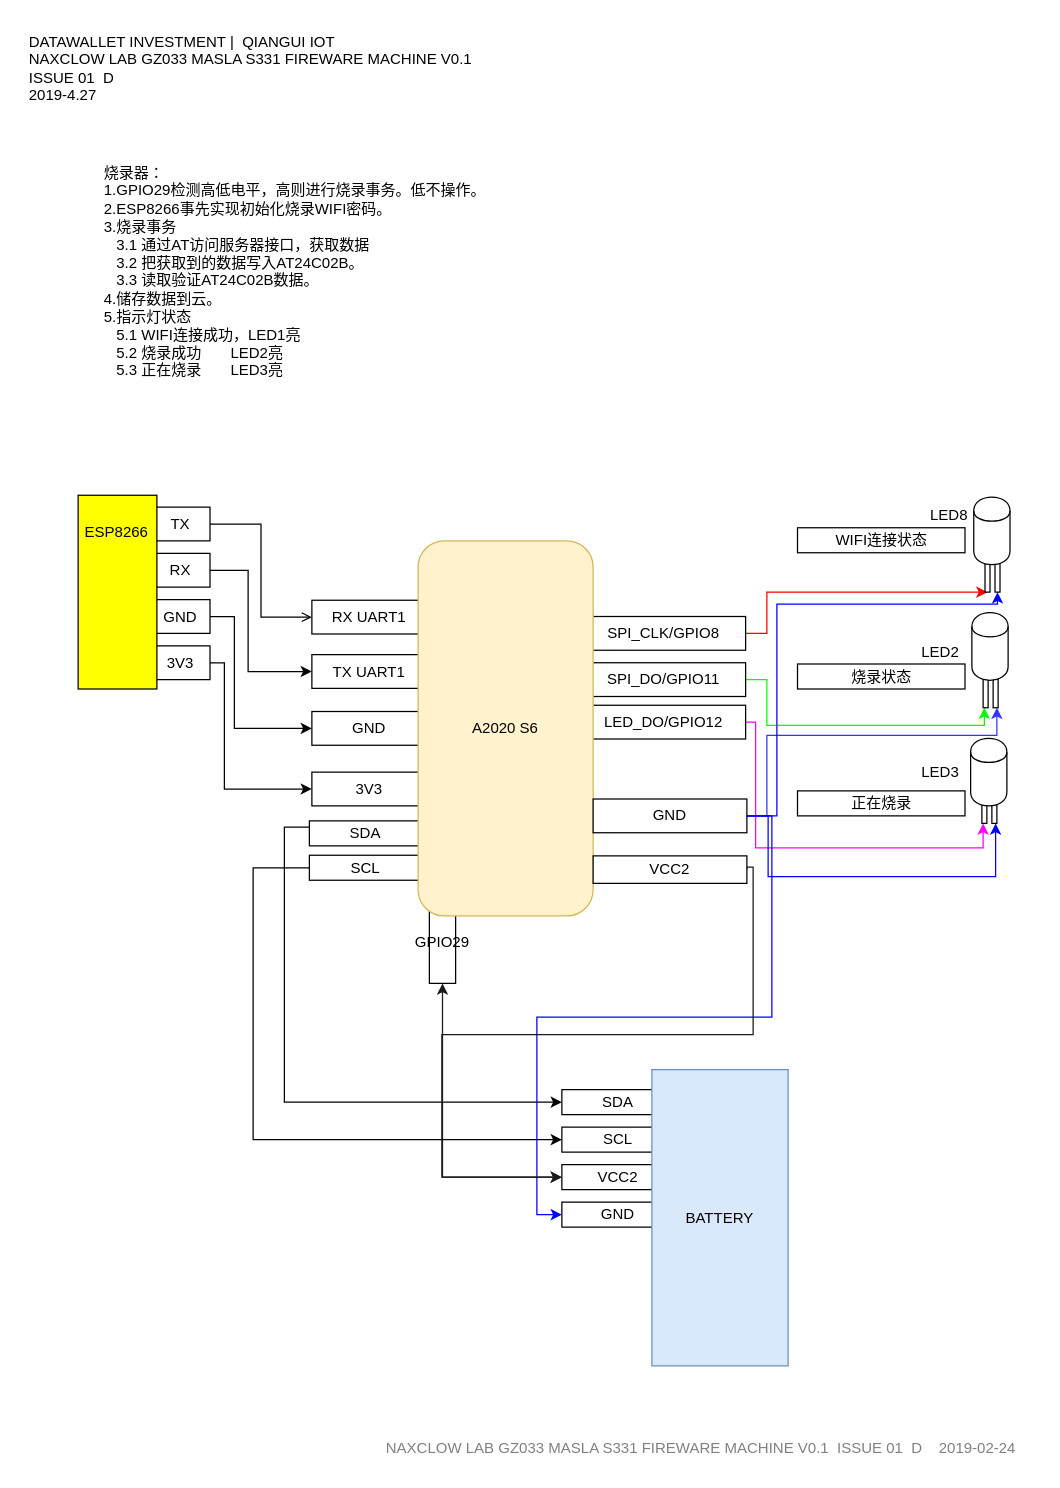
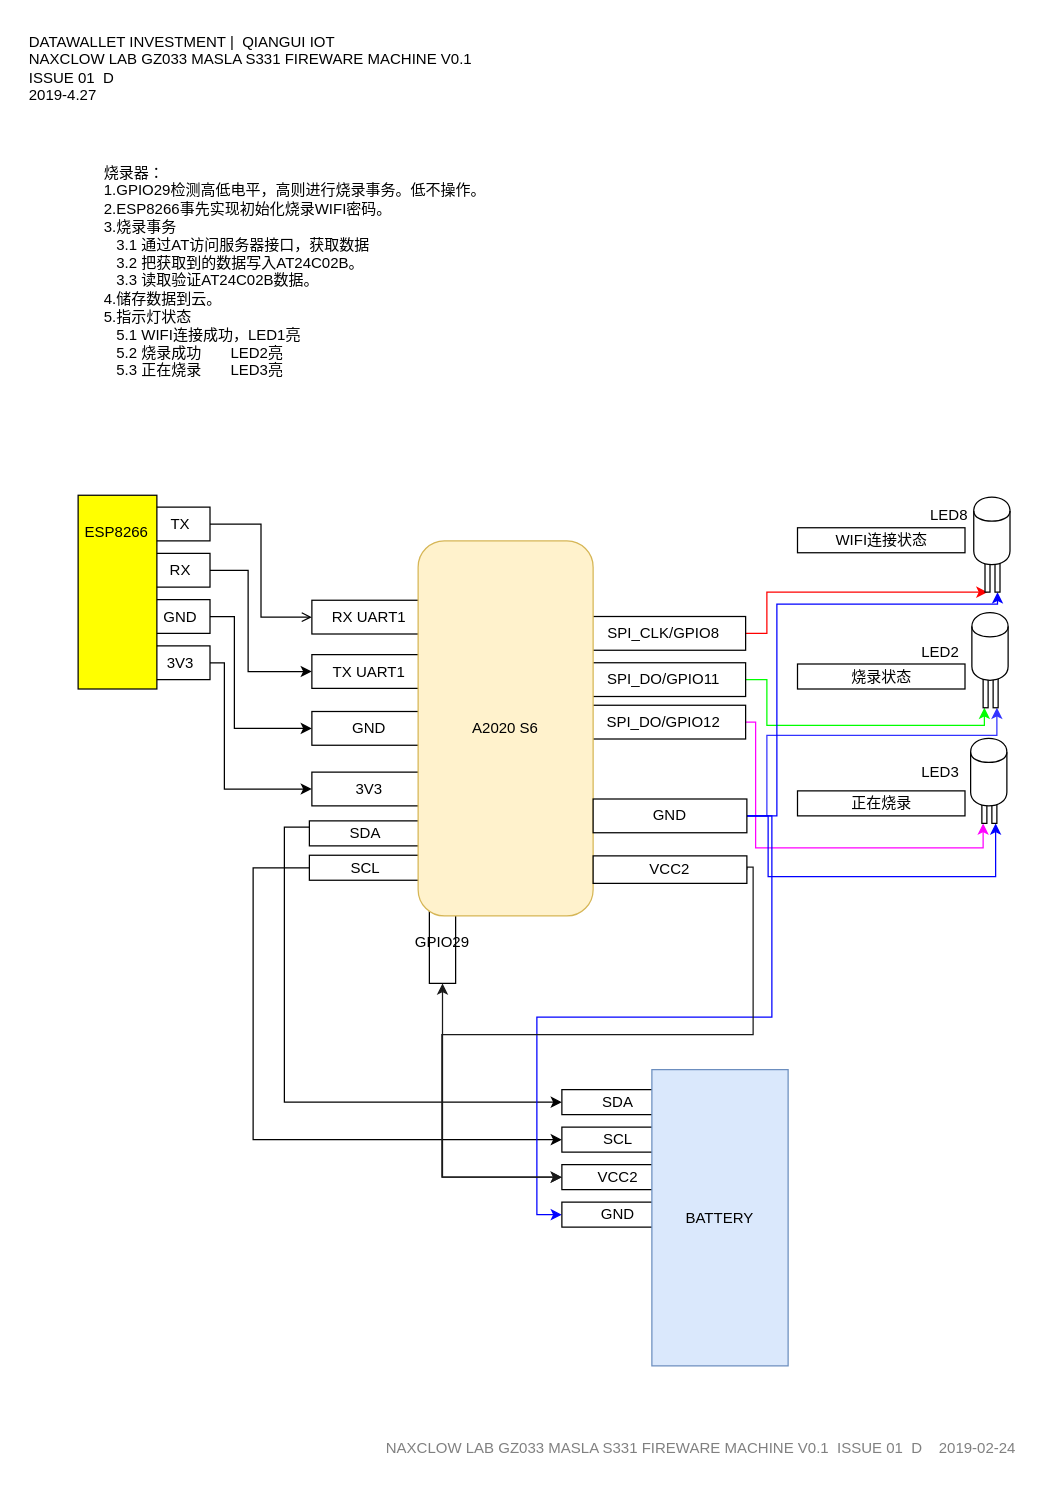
  <mxCell id="0" />
  <mxCell id="1" parent="0" />
  <mxCell id="2" value="GPIO29" style="rounded=0;whiteSpace=wrap;html=1;" vertex="1" parent="1"><mxGeometry x="343" y="720" width="21" height="66" as="geometry" /></mxCell>
  <mxCell id="3" style="edgeStyle=orthogonalEdgeStyle;rounded=0;orthogonalLoop=1;jettySize=auto;html=1;exitX=0;exitY=0.25;exitDx=0;exitDy=0;entryX=0;entryY=0.5;entryDx=0;entryDy=0;strokeColor=#000000;" edge="1" parent="1" source="4" target="50"><mxGeometry relative="1" as="geometry" /></mxCell>
  <mxCell id="4" value="SDA" style="rounded=0;whiteSpace=wrap;html=1;" vertex="1" parent="1"><mxGeometry x="247" y="656" width="90" height="20" as="geometry" /></mxCell>
  <mxCell id="5" style="edgeStyle=orthogonalEdgeStyle;rounded=0;orthogonalLoop=1;jettySize=auto;html=1;exitX=0;exitY=0.5;exitDx=0;exitDy=0;entryX=0;entryY=0.5;entryDx=0;entryDy=0;strokeColor=#000000;" edge="1" parent="1" source="6" target="51"><mxGeometry relative="1" as="geometry"><Array as="points"><mxPoint x="202" y="694" /><mxPoint x="202" y="911" /></Array></mxGeometry></mxCell>
  <mxCell id="6" value="SCL" style="rounded=0;whiteSpace=wrap;html=1;" vertex="1" parent="1"><mxGeometry x="247" y="683.5" width="90" height="20" as="geometry" /></mxCell>
  <mxCell id="7" style="edgeStyle=orthogonalEdgeStyle;rounded=0;orthogonalLoop=1;jettySize=auto;html=1;exitX=1;exitY=0.5;exitDx=0;exitDy=0;entryX=0;entryY=0.5;entryDx=0;entryDy=0;endArrow=open;" parent="1" source="8" target="15" edge="1"><mxGeometry relative="1" as="geometry" /></mxCell>
  <mxCell id="8" value="TX" style="rounded=0;whiteSpace=wrap;html=1;" parent="1" vertex="1"><mxGeometry x="119.5" y="405" width="48" height="27" as="geometry" /></mxCell>
  <mxCell id="9" style="edgeStyle=orthogonalEdgeStyle;rounded=0;orthogonalLoop=1;jettySize=auto;html=1;exitX=1;exitY=0.5;exitDx=0;exitDy=0;entryX=0;entryY=0.5;entryDx=0;entryDy=0;" parent="1" source="10" target="16" edge="1"><mxGeometry relative="1" as="geometry"><Array as="points"><mxPoint x="198" y="455.5" /><mxPoint x="198" y="536.5" /></Array></mxGeometry></mxCell>
  <mxCell id="10" value="RX" style="rounded=0;whiteSpace=wrap;html=1;" parent="1" vertex="1"><mxGeometry x="119.5" y="442" width="48" height="27" as="geometry" /></mxCell>
  <mxCell id="11" style="edgeStyle=orthogonalEdgeStyle;rounded=0;orthogonalLoop=1;jettySize=auto;html=1;exitX=1;exitY=0.5;exitDx=0;exitDy=0;entryX=0;entryY=0.5;entryDx=0;entryDy=0;" parent="1" source="12" target="18" edge="1"><mxGeometry relative="1" as="geometry"><Array as="points"><mxPoint x="187" y="492.5" /><mxPoint x="187" y="582.5" /></Array></mxGeometry></mxCell>
  <mxCell id="12" value="GND" style="rounded=0;whiteSpace=wrap;html=1;" parent="1" vertex="1"><mxGeometry x="119.5" y="479" width="48" height="27" as="geometry" /></mxCell>
  <mxCell id="13" style="edgeStyle=orthogonalEdgeStyle;rounded=0;orthogonalLoop=1;jettySize=auto;html=1;exitX=1;exitY=0.5;exitDx=0;exitDy=0;entryX=0;entryY=0.5;entryDx=0;entryDy=0;" parent="1" source="14" target="17" edge="1"><mxGeometry relative="1" as="geometry"><Array as="points"><mxPoint x="179" y="529.5" /><mxPoint x="179" y="630.5" /></Array></mxGeometry></mxCell>
  <mxCell id="14" value="3V3" style="rounded=0;whiteSpace=wrap;html=1;" parent="1" vertex="1"><mxGeometry x="119.5" y="516" width="48" height="27" as="geometry" /></mxCell>
  <mxCell id="15" value="RX UART1" style="rounded=0;whiteSpace=wrap;html=1;" parent="1" vertex="1"><mxGeometry x="249" y="479.5" width="92" height="27" as="geometry" /></mxCell>
  <mxCell id="16" value="TX UART1" style="rounded=0;whiteSpace=wrap;html=1;" parent="1" vertex="1"><mxGeometry x="249" y="523" width="92" height="27" as="geometry" /></mxCell>
  <mxCell id="17" value="3V3" style="rounded=0;whiteSpace=wrap;html=1;" parent="1" vertex="1"><mxGeometry x="249" y="617" width="92" height="27" as="geometry" /></mxCell>
  <mxCell id="18" value="GND" style="rounded=0;whiteSpace=wrap;html=1;" parent="1" vertex="1"><mxGeometry x="249" y="568.5" width="92" height="27" as="geometry" /></mxCell>
  <mxCell id="19" value="" style="rounded=0;whiteSpace=wrap;html=1;fillColor=#FFFF00;" parent="1" vertex="1"><mxGeometry x="62" y="395.5" width="63" height="155" as="geometry" /></mxCell>
  <mxCell id="20" value="ESP8266&lt;br&gt;&lt;br&gt;" style="text;html=1;strokeColor=none;fillColor=none;align=center;verticalAlign=middle;whiteSpace=wrap;rounded=0;" parent="1" vertex="1"><mxGeometry x="61" y="411.5" width="64" height="41" as="geometry" /></mxCell>
  <mxCell id="21" style="edgeStyle=orthogonalEdgeStyle;rounded=0;orthogonalLoop=1;jettySize=auto;html=1;exitX=1;exitY=0.5;exitDx=0;exitDy=0;entryX=0.25;entryY=1;entryDx=0;entryDy=0;strokeColor=#00FF00;" parent="1" source="22" target="36" edge="1"><mxGeometry relative="1" as="geometry"><Array as="points"><mxPoint x="613" y="543.5" /><mxPoint x="613" y="579.5" /><mxPoint x="787" y="579.5" /></Array></mxGeometry></mxCell>
  <mxCell id="22" value="SPI_DO/GPIO11" style="rounded=0;whiteSpace=wrap;html=1;" parent="1" vertex="1"><mxGeometry x="465" y="529.5" width="131" height="27" as="geometry" /></mxCell>
  <mxCell id="23" style="edgeStyle=orthogonalEdgeStyle;rounded=0;orthogonalLoop=1;jettySize=auto;html=1;exitX=1;exitY=0.5;exitDx=0;exitDy=0;entryX=0.25;entryY=1;entryDx=0;entryDy=0;strokeColor=#FF00FF;" parent="1" source="24" target="33" edge="1"><mxGeometry relative="1" as="geometry"><Array as="points"><mxPoint x="604" y="577.5" /><mxPoint x="604" y="677.5" /><mxPoint x="786" y="677.5" /></Array></mxGeometry></mxCell>
- <mxCell id="24" value="LED_DO/GPIO12" style="rounded=0;whiteSpace=wrap;html=1;" parent="1" vertex="1"><mxGeometry x="465" y="563.5" width="131" height="27" as="geometry" /></mxCell>
+ <mxCell id="24" value="SPI_DO/GPIO12" style="rounded=0;whiteSpace=wrap;html=1;" parent="1" vertex="1"><mxGeometry x="465" y="563.5" width="131" height="27" as="geometry" /></mxCell>
  <mxCell id="25" style="edgeStyle=orthogonalEdgeStyle;rounded=0;orthogonalLoop=1;jettySize=auto;html=1;exitX=1;exitY=0.5;exitDx=0;exitDy=0;entryX=0.5;entryY=1;entryDx=0;entryDy=0;strokeColor=#FF0000;" parent="1" source="26" target="39" edge="1"><mxGeometry relative="1" as="geometry"><Array as="points"><mxPoint x="613" y="506.5" /><mxPoint x="613" y="472.5" /></Array></mxGeometry></mxCell>
  <mxCell id="26" value="SPI_CLK/GPIO8" style="rounded=0;whiteSpace=wrap;html=1;" parent="1" vertex="1"><mxGeometry x="465" y="492.5" width="131" height="27" as="geometry" /></mxCell>
  <mxCell id="27" value="A2020 S6" style="rounded=1;whiteSpace=wrap;html=1;fillColor=#fff2cc;strokeColor=#d6b656;" parent="1" vertex="1"><mxGeometry x="334" y="432" width="140" height="300" as="geometry" /></mxCell>
  <mxCell id="28" style="edgeStyle=orthogonalEdgeStyle;rounded=0;orthogonalLoop=1;jettySize=auto;html=1;exitX=1;exitY=0.5;exitDx=0;exitDy=0;entryX=0.75;entryY=1;entryDx=0;entryDy=0;strokeColor=#0000FF;" parent="1" source="32" target="34" edge="1"><mxGeometry relative="1" as="geometry"><Array as="points"><mxPoint x="614" y="651.5" /><mxPoint x="614" y="700.5" /><mxPoint x="796" y="700.5" /></Array></mxGeometry></mxCell>
  <mxCell id="29" style="edgeStyle=orthogonalEdgeStyle;rounded=0;orthogonalLoop=1;jettySize=auto;html=1;exitX=1;exitY=0.5;exitDx=0;exitDy=0;entryX=0.75;entryY=1;entryDx=0;entryDy=0;strokeColor=#3333FF;" parent="1" source="32" target="37" edge="1"><mxGeometry relative="1" as="geometry"><Array as="points"><mxPoint x="613" y="651.5" /><mxPoint x="613" y="587.5" /><mxPoint x="797" y="587.5" /></Array></mxGeometry></mxCell>
  <mxCell id="30" style="edgeStyle=orthogonalEdgeStyle;rounded=0;orthogonalLoop=1;jettySize=auto;html=1;exitX=1;exitY=0.5;exitDx=0;exitDy=0;entryX=0.5;entryY=1;entryDx=0;entryDy=0;strokeColor=#0000FF;" parent="1" source="32" target="40" edge="1"><mxGeometry relative="1" as="geometry"><Array as="points"><mxPoint x="621" y="651.5" /><mxPoint x="621" y="482.5" /><mxPoint x="797" y="482.5" /></Array></mxGeometry></mxCell>
  <mxCell id="31" style="edgeStyle=orthogonalEdgeStyle;rounded=0;orthogonalLoop=1;jettySize=auto;html=1;exitX=1;exitY=0.5;exitDx=0;exitDy=0;entryX=0;entryY=0.5;entryDx=0;entryDy=0;strokeColor=#0000FF;" edge="1" parent="1" source="32" target="54"><mxGeometry relative="1" as="geometry"><Array as="points"><mxPoint x="617" y="652" /><mxPoint x="617" y="813" /><mxPoint x="429" y="813" /><mxPoint x="429" y="971" /></Array></mxGeometry></mxCell>
  <mxCell id="32" value="GND" style="rounded=0;whiteSpace=wrap;html=1;" parent="1" vertex="1"><mxGeometry x="474" y="638.5" width="123" height="27" as="geometry" /></mxCell>
  <mxCell id="33" value="" style="rounded=0;whiteSpace=wrap;html=1;" parent="1" vertex="1"><mxGeometry x="785" y="623" width="4" height="35" as="geometry" /></mxCell>
  <mxCell id="34" value="" style="rounded=0;whiteSpace=wrap;html=1;" parent="1" vertex="1"><mxGeometry x="793" y="623" width="4" height="35" as="geometry" /></mxCell>
  <mxCell id="35" value="" style="shape=cylinder;whiteSpace=wrap;html=1;boundedLbl=1;backgroundOutline=1;" parent="1" vertex="1"><mxGeometry x="776" y="590" width="29" height="54" as="geometry" /></mxCell>
  <mxCell id="36" value="" style="rounded=0;whiteSpace=wrap;html=1;" parent="1" vertex="1"><mxGeometry x="786" y="530.5" width="4" height="35" as="geometry" /></mxCell>
  <mxCell id="37" value="" style="rounded=0;whiteSpace=wrap;html=1;" parent="1" vertex="1"><mxGeometry x="794" y="530.5" width="4" height="35" as="geometry" /></mxCell>
  <mxCell id="38" value="" style="shape=cylinder;whiteSpace=wrap;html=1;boundedLbl=1;backgroundOutline=1;" parent="1" vertex="1"><mxGeometry x="777" y="489.5" width="29" height="54" as="geometry" /></mxCell>
  <mxCell id="39" value="" style="rounded=0;whiteSpace=wrap;html=1;" parent="1" vertex="1"><mxGeometry x="787.5" y="438" width="4" height="35" as="geometry" /></mxCell>
  <mxCell id="40" value="" style="rounded=0;whiteSpace=wrap;html=1;" parent="1" vertex="1"><mxGeometry x="795.5" y="438" width="4" height="35" as="geometry" /></mxCell>
  <mxCell id="41" value="" style="shape=cylinder;whiteSpace=wrap;html=1;boundedLbl=1;backgroundOutline=1;" parent="1" vertex="1"><mxGeometry x="778.5" y="397" width="29" height="54" as="geometry" /></mxCell>
  <mxCell id="42" value="LED8" style="text;html=1;strokeColor=none;fillColor=none;align=center;verticalAlign=middle;whiteSpace=wrap;rounded=0;" parent="1" vertex="1"><mxGeometry x="738.5" y="401.5" width="40" height="20" as="geometry" /></mxCell>
  <mxCell id="43" value="LED2" style="text;html=1;strokeColor=none;fillColor=none;align=center;verticalAlign=middle;whiteSpace=wrap;rounded=0;" parent="1" vertex="1"><mxGeometry x="731.5" y="510.5" width="40" height="20" as="geometry" /></mxCell>
  <mxCell id="44" value="LED3" style="text;html=1;strokeColor=none;fillColor=none;align=center;verticalAlign=middle;whiteSpace=wrap;rounded=0;" parent="1" vertex="1"><mxGeometry x="731.5" y="607" width="40" height="20" as="geometry" /></mxCell>
  <mxCell id="45" value="WIFI连接状态" style="rounded=0;whiteSpace=wrap;html=1;" parent="1" vertex="1"><mxGeometry x="637.5" y="421.5" width="134" height="20" as="geometry" /></mxCell>
  <mxCell id="46" value="烧录状态" style="rounded=0;whiteSpace=wrap;html=1;" parent="1" vertex="1"><mxGeometry x="637.5" y="530.5" width="134" height="20" as="geometry" /></mxCell>
  <mxCell id="47" value="正在烧录" style="rounded=0;whiteSpace=wrap;html=1;" parent="1" vertex="1"><mxGeometry x="637.5" y="632" width="134" height="20" as="geometry" /></mxCell>
  <mxCell id="48" style="edgeStyle=orthogonalEdgeStyle;rounded=0;orthogonalLoop=1;jettySize=auto;html=1;exitX=1;exitY=0.5;exitDx=0;exitDy=0;entryX=0;entryY=0.5;entryDx=0;entryDy=0;strokeColor=#1A1A1A;" edge="1" parent="1" source="49" target="53"><mxGeometry relative="1" as="geometry"><Array as="points"><mxPoint x="597" y="693" /><mxPoint x="602" y="693" /><mxPoint x="602" y="827" /><mxPoint x="353" y="827" /><mxPoint x="353" y="941" /></Array></mxGeometry></mxCell>
  <mxCell id="49" value="VCC2" style="rounded=0;whiteSpace=wrap;html=1;" vertex="1" parent="1"><mxGeometry x="474" y="684" width="123" height="22" as="geometry" /></mxCell>
  <mxCell id="50" value="SDA" style="rounded=0;whiteSpace=wrap;html=1;" vertex="1" parent="1"><mxGeometry x="449" y="871" width="90" height="20" as="geometry" /></mxCell>
  <mxCell id="51" value="SCL" style="rounded=0;whiteSpace=wrap;html=1;" vertex="1" parent="1"><mxGeometry x="449" y="901" width="90" height="20" as="geometry" /></mxCell>
  <mxCell id="52" style="edgeStyle=orthogonalEdgeStyle;rounded=0;orthogonalLoop=1;jettySize=auto;html=1;exitX=0;exitY=0.5;exitDx=0;exitDy=0;strokeColor=#1A1A1A;endArrow=classic;endFill=1;startArrow=classic;startFill=1;" edge="1" parent="1" source="53" target="2"><mxGeometry relative="1" as="geometry"><mxPoint x="75.322" y="706.471" as="targetPoint" /></mxGeometry></mxCell>
  <mxCell id="53" value="VCC2" style="rounded=0;whiteSpace=wrap;html=1;" vertex="1" parent="1"><mxGeometry x="449" y="931" width="90" height="20" as="geometry" /></mxCell>
  <mxCell id="54" value="GND" style="rounded=0;whiteSpace=wrap;html=1;" vertex="1" parent="1"><mxGeometry x="449" y="961" width="90" height="20" as="geometry" /></mxCell>
  <mxCell id="55" value="BATTERY" style="rounded=0;whiteSpace=wrap;html=1;fillColor=#dae8fc;strokeColor=#6c8ebf;" vertex="1" parent="1"><mxGeometry x="521" y="855" width="109" height="237" as="geometry" /></mxCell>
  <mxCell id="56" value="烧录器：&lt;br&gt;1.GPIO29检测高低电平，高则进行烧录事务。低不操作。&lt;br&gt;2.ESP8266事先实现初始化烧录WIFI密码。&lt;br&gt;3.烧录事务&lt;br&gt;&amp;nbsp; &amp;nbsp;3.1 通过AT访问服务器接口，获取数据&lt;br&gt;&amp;nbsp; &amp;nbsp;3.2 把获取到的数据写入AT24C02B。&lt;br&gt;&amp;nbsp; &amp;nbsp;3.3 读取验证AT24C02B数据。&lt;br&gt;4.储存数据到云。&lt;br&gt;5.指示灯状态&amp;nbsp;&lt;br&gt;&amp;nbsp; &amp;nbsp;5.1 WIFI连接成功，LED1亮&lt;br&gt;&amp;nbsp; &amp;nbsp;5.2 烧录成功&amp;nbsp; &amp;nbsp; &amp;nbsp; &amp;nbsp;LED2亮&lt;br&gt;&amp;nbsp; &amp;nbsp;5.3 正在烧录&amp;nbsp; &amp;nbsp; &amp;nbsp; &amp;nbsp;LED3亮&lt;br&gt;&lt;br&gt;&lt;br&gt;" style="text;html=1;strokeColor=none;fillColor=none;align=left;verticalAlign=top;whiteSpace=wrap;rounded=0;" vertex="1" parent="1"><mxGeometry x="81" y="124" width="706" height="187" as="geometry" /></mxCell>
  <mxCell id="57" value="DATAWALLET INVESTMENT |&amp;nbsp; QIANGUI IOT&amp;nbsp;&lt;br&gt;NAXCLOW LAB GZ033 MASLA S331 FIREWARE MACHINE V0.1&amp;nbsp;&lt;br&gt;ISSUE 01&amp;nbsp; D&amp;nbsp;&lt;br&gt;2019-4.27&lt;br&gt;" style="text;html=1;strokeColor=none;fillColor=none;align=left;verticalAlign=middle;whiteSpace=wrap;rounded=0;" vertex="1" parent="1"><mxGeometry x="20.5" y="20" width="617" height="68" as="geometry" /></mxCell>
  <mxCell id="58" value="&lt;span&gt;NAXCLOW LAB GZ033 MASLA S331 FIREWARE MACHINE V0.1&amp;nbsp; &lt;/span&gt;&lt;span&gt;ISSUE 01&amp;nbsp; D&amp;nbsp; &amp;nbsp; 2019-02-24&lt;/span&gt;" style="text;html=1;strokeColor=none;fillColor=none;align=center;verticalAlign=middle;whiteSpace=wrap;rounded=0;fontColor=#808080;" vertex="1" parent="1"><mxGeometry x="295" y="1148" width="531" height="20" as="geometry" /></mxCell>
